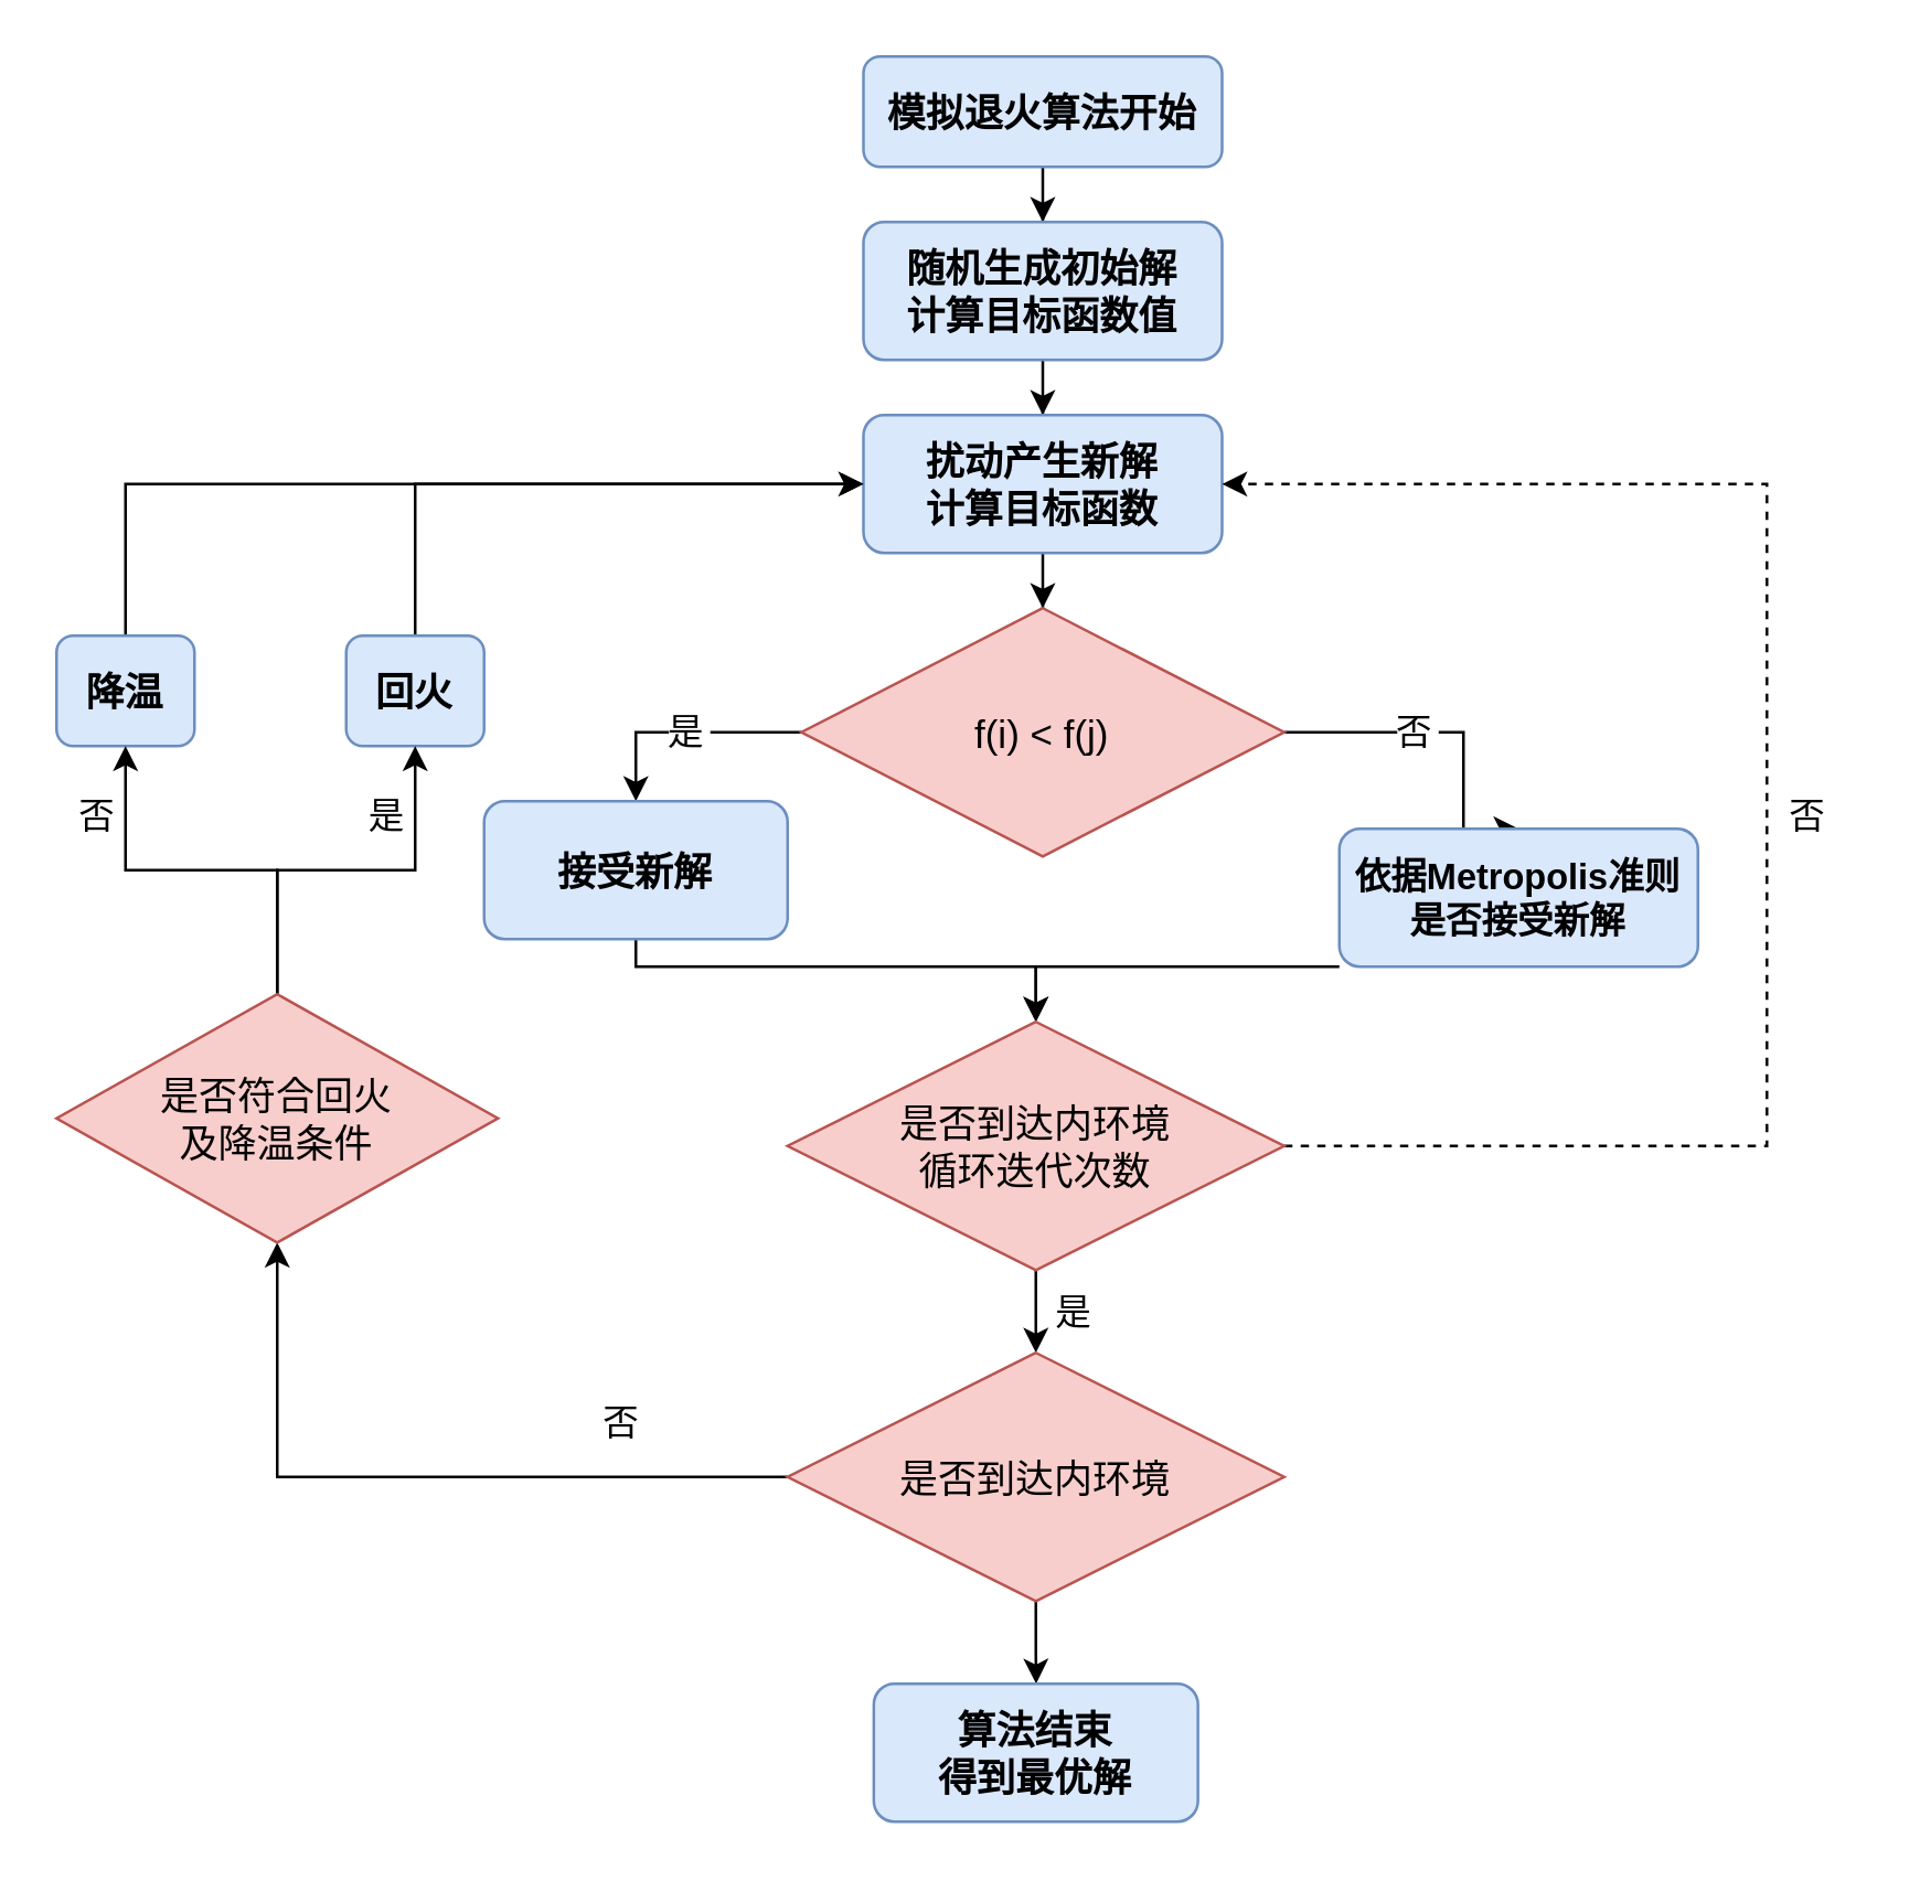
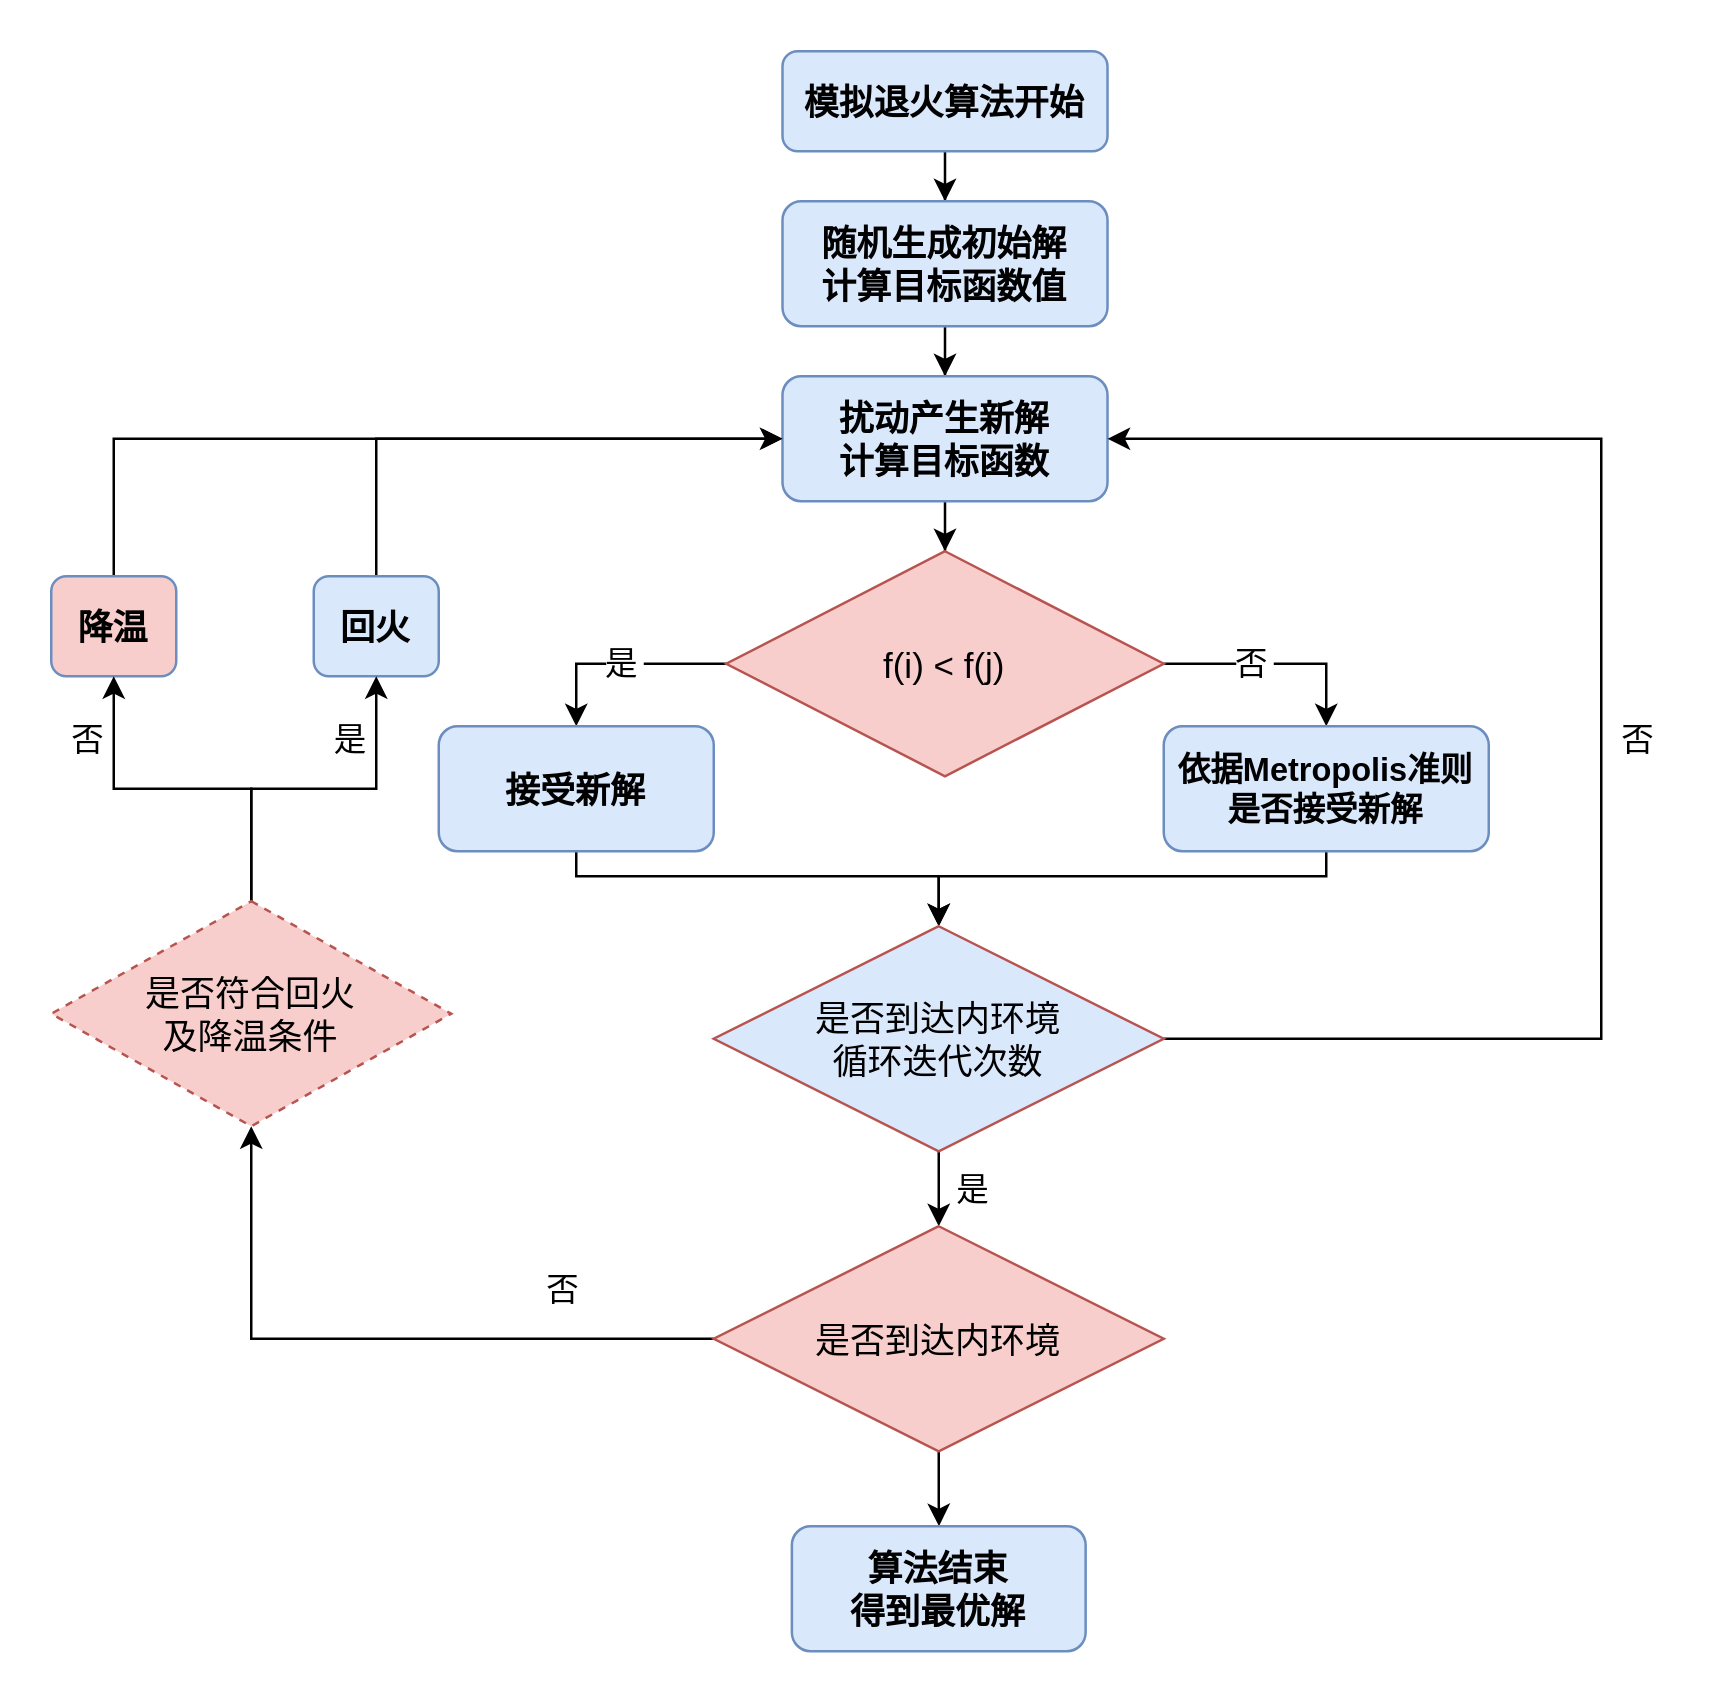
  <mxCell id="0" />
  <mxCell id="1" parent="0" />
  <mxCell id="2" style="edgeStyle=orthogonalEdgeStyle;rounded=0;orthogonalLoop=1;jettySize=auto;fontSize=13;" edge="1" parent="1" source="3" target="5"><mxGeometry relative="1" as="geometry" /></mxCell>
  <mxCell id="3" value="模拟退火算法开始" style="rounded=1;fontStyle=1;fillColor=#dae8fc;strokeColor=#6c8ebf;fontSize=14;" vertex="1" parent="1"><mxGeometry x="312.5" y="20" width="130" height="40" as="geometry" /></mxCell>
  <mxCell id="4" style="edgeStyle=orthogonalEdgeStyle;rounded=0;orthogonalLoop=1;jettySize=auto;entryX=0.5;entryY=0;entryDx=0;entryDy=0;fontSize=13;" edge="1" parent="1" source="5" target="7"><mxGeometry relative="1" as="geometry" /></mxCell>
  <mxCell id="5" value="随机生成初始解&#10;计算目标函数值" style="rounded=1;fontStyle=1;fillColor=#dae8fc;strokeColor=#6c8ebf;fontSize=14;" vertex="1" parent="1"><mxGeometry x="312.5" y="80" width="130" height="50" as="geometry" /></mxCell>
  <mxCell id="6" style="edgeStyle=orthogonalEdgeStyle;rounded=0;orthogonalLoop=1;jettySize=auto;entryX=0.5;entryY=0;entryDx=0;entryDy=0;fontSize=13;" edge="1" parent="1" source="7" target="12"><mxGeometry relative="1" as="geometry" /></mxCell>
  <mxCell id="7" value="扰动产生新解&#10;计算目标函数" style="rounded=1;fontStyle=1;fillColor=#dae8fc;strokeColor=#6c8ebf;fontSize=14;" vertex="1" parent="1"><mxGeometry x="312.5" y="150" width="130" height="50" as="geometry" /></mxCell>
  <mxCell id="8" style="edgeStyle=orthogonalEdgeStyle;rounded=0;orthogonalLoop=1;jettySize=auto;entryX=0.5;entryY=0;entryDx=0;entryDy=0;fontSize=13;" edge="1" parent="1" source="12" target="14"><mxGeometry relative="1" as="geometry" /></mxCell>
  <mxCell id="9" value="是" style="edgeLabel;align=center;verticalAlign=middle;resizable=0;points=[];fontSize=13;" vertex="1" connectable="0" parent="8"><mxGeometry x="-0.023" y="-1" relative="1" as="geometry"><mxPoint as="offset" /></mxGeometry></mxCell>
  <mxCell id="10" style="edgeStyle=orthogonalEdgeStyle;rounded=0;orthogonalLoop=1;jettySize=auto;entryX=0.5;entryY=0;entryDx=0;entryDy=0;fontSize=13;" edge="1" parent="1" source="12" target="16"><mxGeometry relative="1" as="geometry"><Array as="points"><mxPoint x="530" y="265" /></Array></mxGeometry></mxCell>
  <mxCell id="11" value="否" style="edgeLabel;align=center;verticalAlign=middle;resizable=0;points=[];fontSize=13;" vertex="1" connectable="0" parent="10"><mxGeometry x="-0.212" y="1" relative="1" as="geometry"><mxPoint as="offset" /></mxGeometry></mxCell>
  <mxCell id="12" value="f(i) &lt; f(j)" style="rhombus;fontSize=14;fillColor=#f8cecc;strokeColor=#b85450;" vertex="1" parent="1"><mxGeometry x="290" y="220" width="175" height="90" as="geometry" /></mxCell>
  <mxCell id="13" style="edgeStyle=orthogonalEdgeStyle;rounded=0;orthogonalLoop=1;jettySize=auto;exitX=0.5;exitY=1;exitDx=0;exitDy=0;entryX=0.5;entryY=0;entryDx=0;entryDy=0;fontSize=13;" edge="1" parent="1" source="14" target="19"><mxGeometry relative="1" as="geometry"><Array as="points"><mxPoint x="230" y="350" /><mxPoint x="375" y="350" /></Array></mxGeometry></mxCell>
  <mxCell id="14" value="接受新解" style="rounded=1;fontStyle=1;fillColor=#dae8fc;strokeColor=#6c8ebf;fontSize=14;" vertex="1" parent="1"><mxGeometry x="175" y="290" width="110" height="50" as="geometry" /></mxCell>
  <mxCell id="15" style="edgeStyle=orthogonalEdgeStyle;rounded=0;orthogonalLoop=1;jettySize=auto;entryX=0.5;entryY=0;entryDx=0;entryDy=0;fontSize=13;" edge="1" parent="1" source="16" target="19"><mxGeometry relative="1" as="geometry"><Array as="points"><mxPoint x="530" y="350" /><mxPoint x="375" y="350" /></Array></mxGeometry></mxCell>
- <mxCell id="16" value="依据Metropolis准则&#10;是否接受新解" style="rounded=1;fontStyle=1;fillColor=#dae8fc;strokeColor=#6c8ebf;fontSize=13;" vertex="1" parent="1"><mxGeometry x="485" y="300" width="130" height="50" as="geometry" /></mxCell>
+ <mxCell id="16" value="依据Metropolis准则&#10;是否接受新解" style="rounded=1;fontStyle=1;fillColor=#dae8fc;strokeColor=#6c8ebf;fontSize=13;" vertex="1" parent="1"><mxGeometry x="465" y="290" width="130" height="50" as="geometry" /></mxCell>
  <mxCell id="17" style="edgeStyle=orthogonalEdgeStyle;rounded=0;orthogonalLoop=1;jettySize=auto;entryX=0.5;entryY=0;entryDx=0;entryDy=0;fontSize=13;" edge="1" parent="1" source="19" target="22"><mxGeometry relative="1" as="geometry" /></mxCell>
- <mxCell id="18" style="edgeStyle=orthogonalEdgeStyle;rounded=0;orthogonalLoop=1;jettySize=auto;entryX=1;entryY=0.5;entryDx=0;entryDy=0;fontSize=13;dashed=1;" edge="1" parent="1" source="19" target="7"><mxGeometry relative="1" as="geometry"><Array as="points"><mxPoint x="640" y="415" /><mxPoint x="640" y="175" /></Array></mxGeometry></mxCell>
- <mxCell id="19" value="是否到达内环境&#10;循环迭代次数" style="rhombus;fontSize=14;fillColor=#f8cecc;strokeColor=#b85450;" vertex="1" parent="1"><mxGeometry x="285" y="370" width="180" height="90" as="geometry" /></mxCell>
+ <mxCell id="18" style="edgeStyle=orthogonalEdgeStyle;rounded=0;orthogonalLoop=1;jettySize=auto;entryX=1;entryY=0.5;entryDx=0;entryDy=0;fontSize=13;" edge="1" parent="1" source="19" target="7"><mxGeometry relative="1" as="geometry"><Array as="points"><mxPoint x="640" y="415" /><mxPoint x="640" y="175" /></Array></mxGeometry></mxCell>
+ <mxCell id="19" value="是否到达内环境&#10;循环迭代次数" style="rhombus;fontSize=14;fillColor=#dae8fc;strokeColor=#b85450;" vertex="1" parent="1"><mxGeometry x="285" y="370" width="180" height="90" as="geometry" /></mxCell>
  <mxCell id="20" style="edgeStyle=orthogonalEdgeStyle;rounded=0;orthogonalLoop=1;jettySize=auto;exitX=0;exitY=0.5;exitDx=0;exitDy=0;entryX=0.5;entryY=1;entryDx=0;entryDy=0;fontSize=13;" edge="1" parent="1" source="22" target="30"><mxGeometry relative="1" as="geometry" /></mxCell>
  <mxCell id="21" style="edgeStyle=orthogonalEdgeStyle;rounded=0;orthogonalLoop=1;jettySize=auto;fontSize=13;" edge="1" parent="1" source="22" target="35"><mxGeometry relative="1" as="geometry" /></mxCell>
  <mxCell id="22" value="是否到达内环境" style="rhombus;fontSize=14;fillColor=#f8cecc;strokeColor=#b85450;" vertex="1" parent="1"><mxGeometry x="285" y="490" width="180" height="90" as="geometry" /></mxCell>
  <mxCell id="23" value="否" style="text;strokeColor=none;fillColor=none;align=center;verticalAlign=middle;rounded=0;fontSize=13;" vertex="1" parent="1"><mxGeometry x="640" y="280" width="30" height="30" as="geometry" /></mxCell>
  <mxCell id="24" style="edgeStyle=orthogonalEdgeStyle;rounded=0;orthogonalLoop=1;jettySize=auto;entryX=0;entryY=0.5;entryDx=0;entryDy=0;fontSize=13;endArrow=open;" edge="1" parent="1" source="25" target="7"><mxGeometry relative="1" as="geometry"><Array as="points"><mxPoint x="45" y="175" /></Array></mxGeometry></mxCell>
- <mxCell id="25" value="降温" style="rounded=1;fontStyle=1;fillColor=#dae8fc;strokeColor=#6c8ebf;fontSize=14;" vertex="1" parent="1"><mxGeometry x="20" y="230" width="50" height="40" as="geometry" /></mxCell>
+ <mxCell id="25" value="降温" style="rounded=1;fontStyle=1;fillColor=#f8cecc;strokeColor=#6c8ebf;fontSize=14;" vertex="1" parent="1"><mxGeometry x="20" y="230" width="50" height="40" as="geometry" /></mxCell>
  <mxCell id="26" style="edgeStyle=orthogonalEdgeStyle;rounded=0;orthogonalLoop=1;jettySize=auto;entryX=0;entryY=0.5;entryDx=0;entryDy=0;fontSize=13;" edge="1" parent="1" source="27" target="7"><mxGeometry relative="1" as="geometry"><Array as="points"><mxPoint x="150" y="175" /></Array></mxGeometry></mxCell>
  <mxCell id="27" value="回火" style="rounded=1;fontStyle=1;fillColor=#dae8fc;strokeColor=#6c8ebf;fontSize=14;" vertex="1" parent="1"><mxGeometry x="125" y="230" width="50" height="40" as="geometry" /></mxCell>
  <mxCell id="28" style="edgeStyle=orthogonalEdgeStyle;rounded=0;orthogonalLoop=1;jettySize=auto;exitX=0.5;exitY=0;exitDx=0;exitDy=0;entryX=0.5;entryY=1;entryDx=0;entryDy=0;fontSize=13;" edge="1" parent="1" source="30" target="27"><mxGeometry relative="1" as="geometry" /></mxCell>
  <mxCell id="29" style="edgeStyle=orthogonalEdgeStyle;rounded=0;orthogonalLoop=1;jettySize=auto;entryX=0.5;entryY=1;entryDx=0;entryDy=0;fontSize=13;" edge="1" parent="1" source="30" target="25"><mxGeometry relative="1" as="geometry" /></mxCell>
- <mxCell id="30" value="是否符合回火&#10;及降温条件" style="rhombus;fontSize=14;fillColor=#f8cecc;strokeColor=#b85450;" vertex="1" parent="1"><mxGeometry x="20" y="360" width="160" height="90" as="geometry" /></mxCell>
+ <mxCell id="30" value="是否符合回火&#10;及降温条件" style="rhombus;fontSize=14;fillColor=#f8cecc;strokeColor=#b85450;dashed=1;" vertex="1" parent="1"><mxGeometry x="20" y="360" width="160" height="90" as="geometry" /></mxCell>
  <mxCell id="31" value="是" style="text;strokeColor=none;fillColor=none;align=center;verticalAlign=middle;rounded=0;fontSize=13;" vertex="1" parent="1"><mxGeometry x="374" y="460" width="30" height="30" as="geometry" /></mxCell>
  <mxCell id="32" value="否" style="text;strokeColor=none;fillColor=none;align=center;verticalAlign=middle;rounded=0;fontSize=13;" vertex="1" parent="1"><mxGeometry x="210" y="500" width="30" height="30" as="geometry" /></mxCell>
  <mxCell id="33" value="是" style="text;strokeColor=none;fillColor=none;align=center;verticalAlign=middle;rounded=0;fontSize=13;" vertex="1" parent="1"><mxGeometry x="125" y="280" width="30" height="30" as="geometry" /></mxCell>
  <mxCell id="34" value="否" style="text;strokeColor=none;fillColor=none;align=center;verticalAlign=middle;rounded=0;fontSize=13;" vertex="1" parent="1"><mxGeometry x="20" y="280" width="30" height="30" as="geometry" /></mxCell>
  <mxCell id="35" value="算法结束&#10;得到最优解" style="rounded=1;fontStyle=1;fillColor=#dae8fc;strokeColor=#6c8ebf;fontSize=14;" vertex="1" parent="1"><mxGeometry x="316.25" y="610" width="117.5" height="50" as="geometry" /></mxCell>
